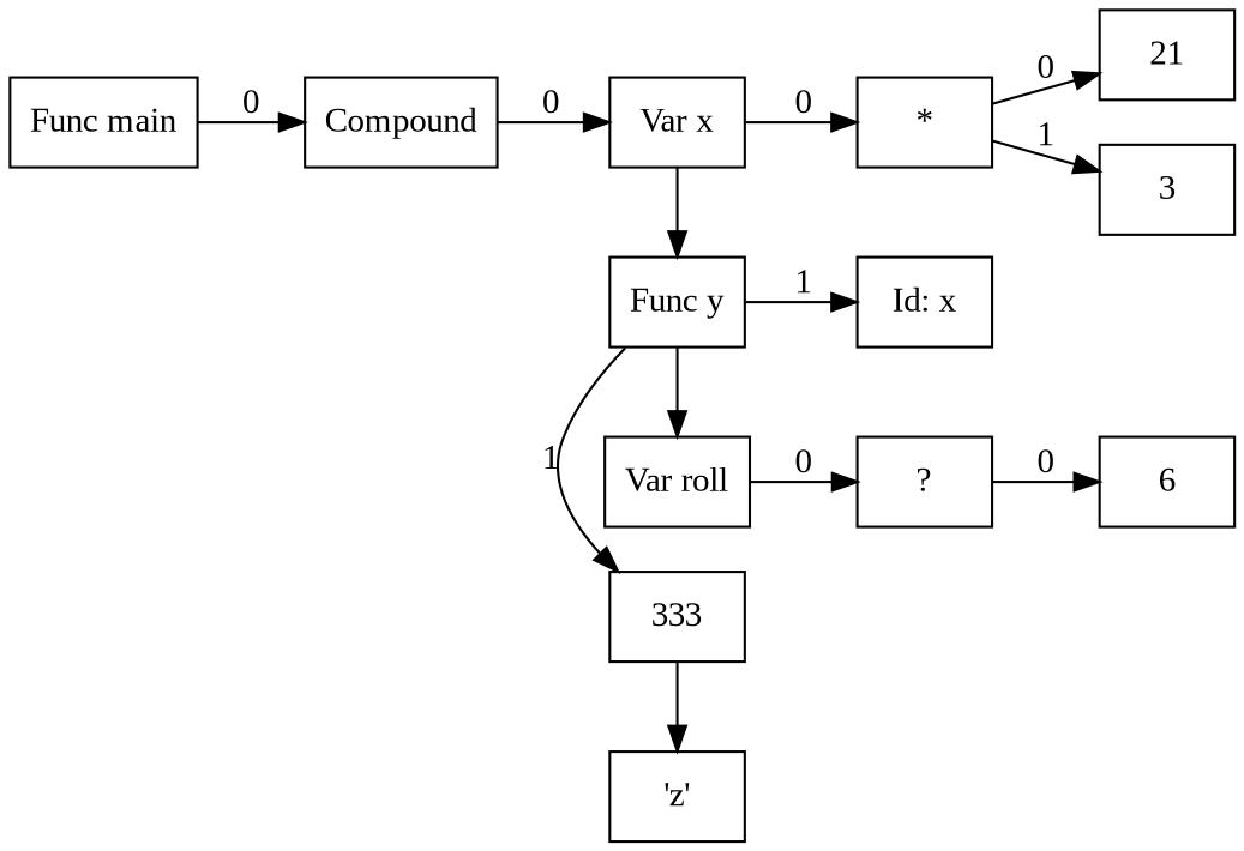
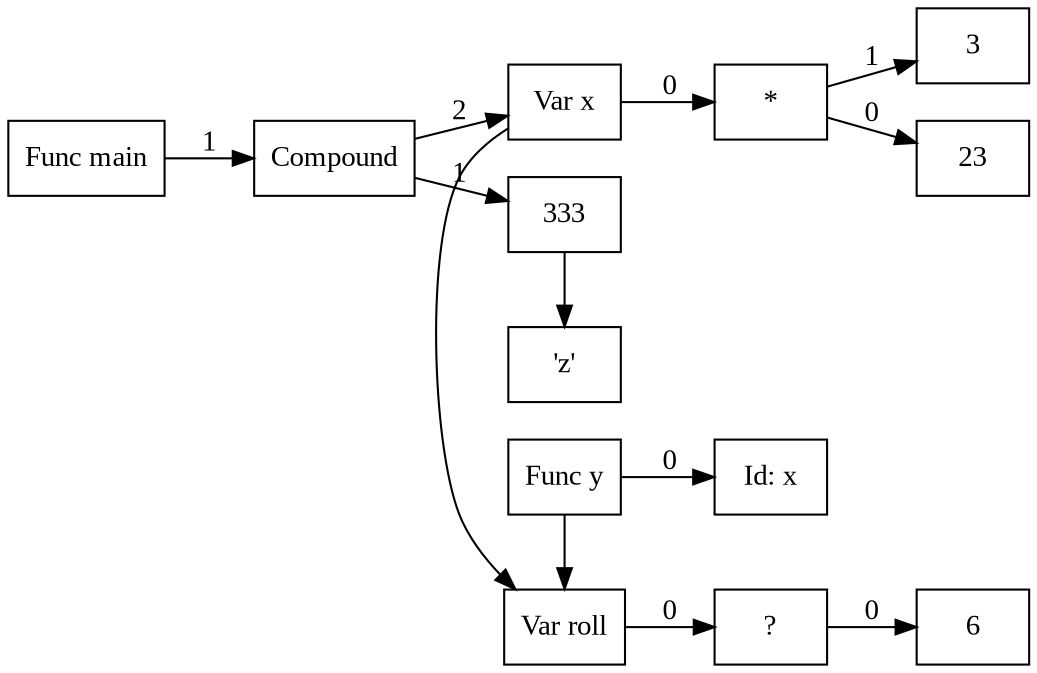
  digraph {
    fontname="Liberation Serif"
    rankdir=LR
    node [fontname="Liberation Serif" shape=box]
    edge [fontname="Liberation Serif"]
    n1 [label="Func main"]
    n2 [label=Compound]
    n3 [label="Var x"]
    n4 [label=333]
    n5 [label="*"]
-   n6 [label=21]
+   n6 [label=23]
    n7 [label=3]
    n8 [label="Func y"]
    n9 [label="Var roll"]
    n10 [label="Id: x"]
    n11 [label="?"]
    n12 [label=6]
    n13 [label="'z'"]
    subgraph sub_1 {
      n1
      n2
    }
    subgraph sub_2 {
      ordering=out
      rank=same
      n2
    }
    subgraph sub_3 {
      ordering=out
      rank=same
      n3
      n4
    }
    subgraph sub_4 {
      n2
      n3
      n4
    }
    subgraph sub_5 {
      ordering=out
      rank=same
      n5
    }
    subgraph sub_6 {
      n3
      n5
    }
    subgraph sub_7 {
      ordering=out
      rank=same
      n6
      n7
    }
    subgraph sub_8 {
      n5
      n6
      n7
    }
    subgraph sub_9 {
      rank=same
      n3
      n8
      n9
    }
    subgraph sub_10 {
      n3
      n8
      n9
    }
    subgraph sub_11 {
      ordering=out
      rank=same
      n10
    }
    subgraph sub_12 {
      n8
      n10
    }
    subgraph sub_13 {
      ordering=out
      rank=same
      n11
    }
    subgraph sub_14 {
      n9
      n11
    }
    subgraph sub_15 {
      ordering=out
      rank=same
      n12
    }
    subgraph sub_16 {
      n11
      n12
    }
    subgraph sub_17 {
      rank=same
      n4
      n13
    }
    subgraph sub_18 {
      n4
      n13
    }
-   n1 -> n2 [label=0]
-   n2 -> n3 [label=0]
-   n8 -> n4 [label=1]
+   n1 -> n2 [label=1]
+   n2 -> n3 [label=2]
+   n2 -> n4 [label=1]
    n3 -> n5 [label=0]
-   n3 -> n8
+   n3 -> n9
    n4 -> n13
    n5 -> n6 [label=0]
    n5 -> n7 [label=1]
    n8 -> n9
-   n8 -> n10 [label=1]
+   n8 -> n10 [label=0]
    n9 -> n11 [label=0]
    n11 -> n12 [label=0]
  }
